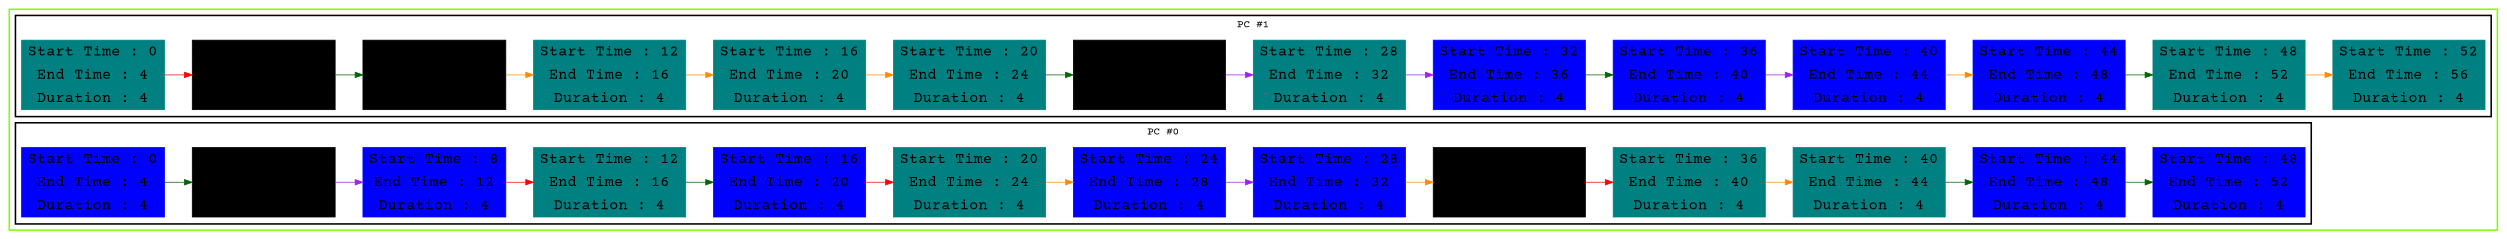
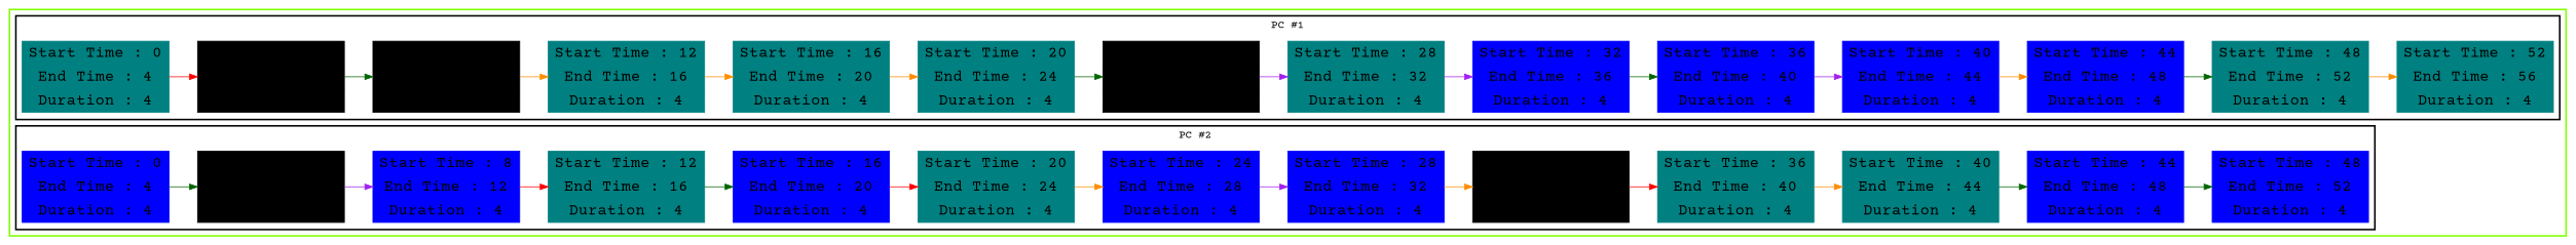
  digraph {
    fontname="Courier Prime"
    rankdir=LR
    node [color=teal fontname="Courier Prime" fontsize=20 shape=record style=filled]
    edge [fontname="Courier Prime" color=darkgreen]
    n1 [label="Start Time : 0 | End Time : 4 | Duration : 4"]
    n2 [color=black label="Start Time : 4 | End Time : 8 | Duration : 4"]
    n3 [color=black label="Start Time : 8 | End Time : 12 | Duration : 4"]
    n4 [label="Start Time : 12 | End Time : 16 | Duration : 4"]
    n5 [label="Start Time : 16 | End Time : 20 | Duration : 4"]
    n6 [label="Start Time : 20 | End Time : 24 | Duration : 4"]
    n7 [color=black label="Start Time : 24 | End Time : 28 | Duration : 4"]
    n8 [label="Start Time : 28 | End Time : 32 | Duration : 4"]
    n9 [color=blue label="Start Time : 32 | End Time : 36 | Duration : 4"]
    n10 [color=blue label="Start Time : 36 | End Time : 40 | Duration : 4"]
    n11 [color=blue label="Start Time : 40 | End Time : 44 | Duration : 4"]
    n12 [color=blue label="Start Time : 44 | End Time : 48 | Duration : 4"]
    n13 [label="Start Time : 48 | End Time : 52 | Duration : 4"]
    n14 [label="Start Time : 52 | End Time : 56 | Duration : 4"]
    n15 [color=blue label="Start Time : 0 | End Time : 4 | Duration : 4"]
    n16 [color=black label="Start Time : 4 | End Time : 8 | Duration : 4"]
    n17 [color=blue label="Start Time : 8 | End Time : 12 | Duration : 4"]
    n18 [label="Start Time : 12 | End Time : 16 | Duration : 4"]
    n19 [color=blue label="Start Time : 16 | End Time : 20 | Duration : 4"]
    n20 [label="Start Time : 20 | End Time : 24 | Duration : 4"]
    n21 [color=blue label="Start Time : 24 | End Time : 28 | Duration : 4"]
    n22 [color=blue label="Start Time : 28 | End Time : 32 | Duration : 4"]
    n23 [color=black label="Start Time : 32 | End Time : 36 | Duration : 4"]
    n24 [label="Start Time : 36 | End Time : 40 | Duration : 4"]
    n25 [label="Start Time : 40 | End Time : 44 | Duration : 4"]
    n26 [color=blue label="Start Time : 44 | End Time : 48 | Duration : 4"]
    n27 [color=blue label="Start Time : 48 | End Time : 52 | Duration : 4"]
    subgraph cluster_1 {
      color=chartreuse
      style=bold
      subgraph cluster_2 {
        color=black
        label="PC #1"
        style=bold
        n1
        n2
        n3
        n4
        n5
        n6
        n7
        n8
        n9
        n10
        n11
        n12
        n13
        n14
      }
      subgraph cluster_3 {
        color=black
-       label="PC #0"
+       label="PC #2"
        style=bold
        n15
        n16
        n17
        n18
        n19
        n20
        n21
        n22
        n23
        n24
        n25
        n26
        n27
      }
    }
    n1 -> n2 [color=red]
    n2 -> n3
    n3 -> n4 [color=darkorange]
    n4 -> n5 [color=darkorange]
    n5 -> n6 [color=darkorange]
    n6 -> n7
    n7 -> n8 [color=purple]
    n8 -> n9 [color=purple]
    n9 -> n10
    n10 -> n11 [color=purple]
    n11 -> n12 [color=darkorange]
    n12 -> n13
    n13 -> n14 [color=darkorange]
    n15 -> n16
    n16 -> n17 [color=purple]
    n17 -> n18 [color=red]
    n18 -> n19
    n19 -> n20 [color=red]
    n20 -> n21 [color=darkorange]
    n21 -> n22 [color=purple]
    n22 -> n23 [color=darkorange]
    n23 -> n24 [color=red]
    n24 -> n25 [color=darkorange]
    n25 -> n26
    n26 -> n27
  }
